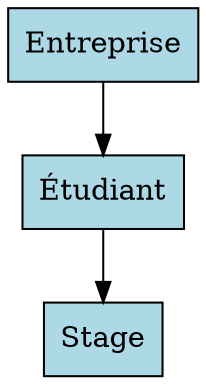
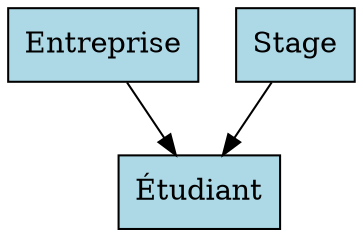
  digraph {
    node [fillcolor=lightblue shape=box style=filled]
    Entreprise
    "Étudiant"
    Stage
    Entreprise -> "Étudiant"
-   "Étudiant" -> Stage
+   Stage -> "Étudiant"
  }
